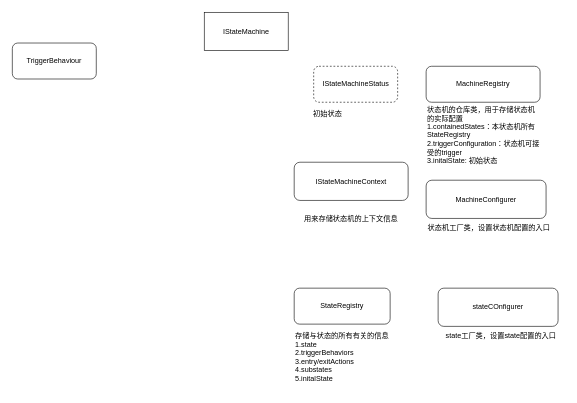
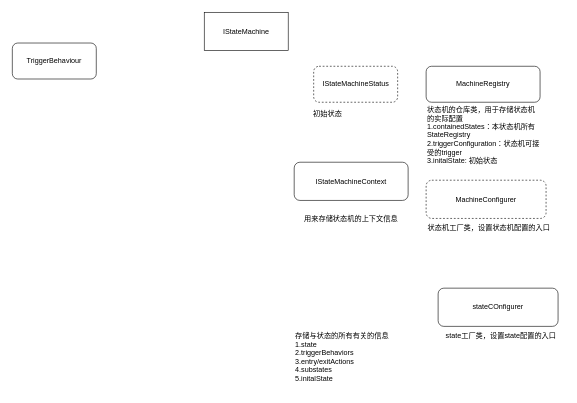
  <mxCell id="0" />
  <mxCell id="1" parent="0" />
  <mxCell id="2" value="IStateMachine" style="whiteSpace=wrap;html=1;rounded=0;" parent="1" vertex="1"><mxGeometry x="340" y="20" width="140" height="63.75" as="geometry" /></mxCell>
  <mxCell id="3" value="TriggerBehaviour" style="rounded=1;whiteSpace=wrap;html=1;" parent="1" vertex="1"><mxGeometry x="20" y="71.25" width="140" height="60" as="geometry" /></mxCell>
  <mxCell id="4" value="" style="group" parent="1" vertex="1" connectable="0"><mxGeometry x="710" y="110" width="190" height="170" as="geometry" /></mxCell>
  <mxCell id="5" value="MachineRegistry" style="rounded=1;whiteSpace=wrap;html=1;" parent="4" vertex="1"><mxGeometry width="190" height="60" as="geometry" /></mxCell>
  <mxCell id="6" value="状态机的仓库类，用于存储状态机的实际配置&lt;div&gt;1.containedStates：本状态机所有StateRegistry&lt;/div&gt;&lt;div&gt;2.triggerConfiguration：状态机可接受的trigger&lt;/div&gt;&lt;div&gt;3.initalState: 初始状态&lt;/div&gt;" style="text;strokeColor=none;align=left;fillColor=none;html=1;verticalAlign=middle;whiteSpace=wrap;rounded=0;" parent="4" vertex="1"><mxGeometry y="60" width="190" height="110" as="geometry" /></mxCell>
  <mxCell id="7" value="" style="group" parent="1" vertex="1" connectable="0"><mxGeometry x="710" y="300" width="210" height="93.75" as="geometry" /></mxCell>
- <mxCell id="8" value="MachineConfigurer" style="rounded=1;whiteSpace=wrap;html=1;" parent="7" vertex="1"><mxGeometry width="200" height="63.75" as="geometry" /></mxCell>
+ <mxCell id="8" value="MachineConfigurer" style="rounded=1;whiteSpace=wrap;html=1;dashed=1;" parent="7" vertex="1"><mxGeometry width="200" height="63.75" as="geometry" /></mxCell>
  <mxCell id="9" value="状态机工厂类，设置状态机配置的入口" style="text;strokeColor=none;align=center;fillColor=none;html=1;verticalAlign=middle;whiteSpace=wrap;rounded=0;" parent="7" vertex="1"><mxGeometry y="63.75" width="210" height="30" as="geometry" /></mxCell>
  <mxCell id="10" value="" style="group" parent="1" vertex="1" connectable="0"><mxGeometry x="520" y="110" width="145" height="95" as="geometry" /></mxCell>
  <mxCell id="11" value="IStateMachineStatus" style="rounded=1;whiteSpace=wrap;html=1;dashed=1;" parent="10" vertex="1"><mxGeometry x="2.5" width="140" height="60" as="geometry" /></mxCell>
  <mxCell id="12" value="初始状态" style="text;strokeColor=none;align=left;fillColor=none;html=1;verticalAlign=middle;whiteSpace=wrap;rounded=0;" parent="10" vertex="1"><mxGeometry y="65" width="145" height="30" as="geometry" /></mxCell>
  <mxCell id="13" value="" style="group" parent="1" vertex="1" connectable="0"><mxGeometry x="490" y="270" width="190" height="110" as="geometry" /></mxCell>
  <mxCell id="14" value="IStateMachineContext" style="rounded=1;whiteSpace=wrap;html=1;" parent="13" vertex="1"><mxGeometry width="190" height="63.75" as="geometry" /></mxCell>
  <mxCell id="15" value="用来存储状态机的上下文信息" style="text;strokeColor=none;align=center;fillColor=none;html=1;verticalAlign=middle;whiteSpace=wrap;rounded=0;" parent="13" vertex="1"><mxGeometry y="80" width="190" height="30" as="geometry" /></mxCell>
  <mxCell id="16" value="" style="group" parent="1" vertex="1" connectable="0"><mxGeometry x="490" y="480" width="210" height="170" as="geometry" /></mxCell>
- <mxCell id="17" value="StateRegistry" style="rounded=1;whiteSpace=wrap;html=1;" parent="16" vertex="1"><mxGeometry width="160" height="60" as="geometry" /></mxCell>
  <mxCell id="18" value="存储与状态的所有有关的信息&lt;div&gt;1.state&lt;/div&gt;&lt;div&gt;2.triggerBehaviors&lt;/div&gt;&lt;div&gt;3.entry/exitActions&lt;/div&gt;&lt;div&gt;4.substates&lt;/div&gt;&lt;div&gt;5.initalState&lt;/div&gt;" style="text;strokeColor=none;align=left;fillColor=none;html=1;verticalAlign=middle;whiteSpace=wrap;rounded=0;" parent="16" vertex="1"><mxGeometry y="60" width="210" height="110" as="geometry" /></mxCell>
  <mxCell id="19" value="" style="group" parent="1" vertex="1" connectable="0"><mxGeometry x="730" y="480" width="210" height="93.75" as="geometry" /></mxCell>
  <mxCell id="20" value="stateCOnfigurer" style="rounded=1;whiteSpace=wrap;html=1;" parent="19" vertex="1"><mxGeometry width="200" height="63.75" as="geometry" /></mxCell>
  <mxCell id="21" value="state工厂类，设置state配置的入口" style="text;strokeColor=none;align=center;fillColor=none;html=1;verticalAlign=middle;whiteSpace=wrap;rounded=0;" parent="19" vertex="1"><mxGeometry y="63.75" width="210" height="30" as="geometry" /></mxCell>
